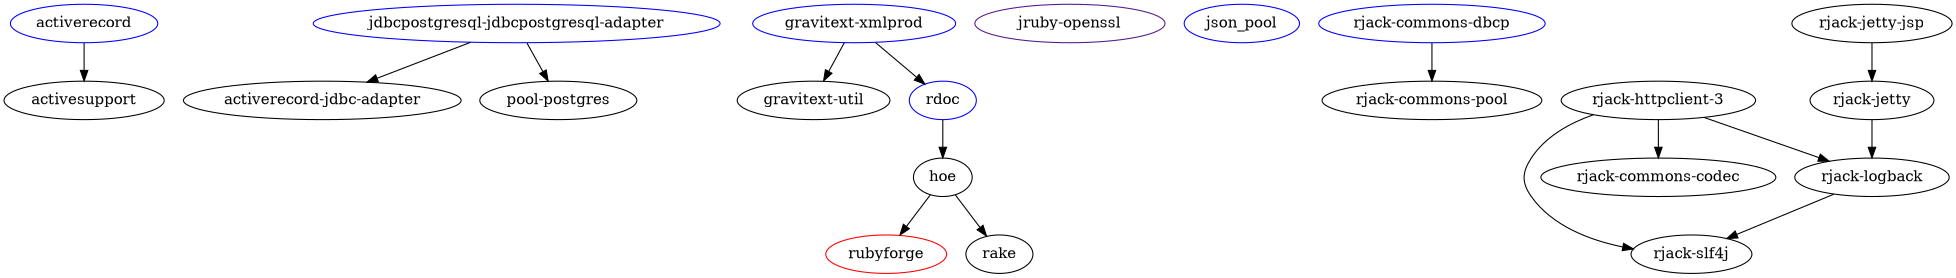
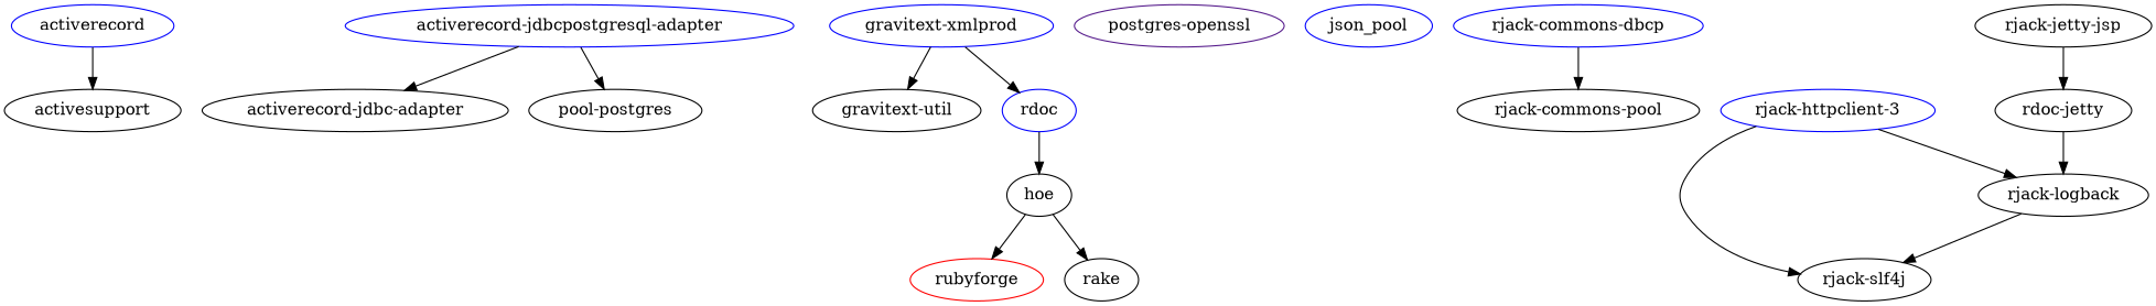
  digraph {
    activerecord [color=blue]
    activesupport
-   "activerecord-jdbcpostgresql-adapter" [color=blue label="jdbcpostgresql-jdbcpostgresql-adapter"]
+   "activerecord-jdbcpostgresql-adapter" [color=blue]
    "activerecord-jdbc-adapter"
    n5 [label="pool-postgres"]
    "gravitext-xmlprod" [color=blue]
    "gravitext-util"
    rdoc [color=blue]
    rubyforge [color=red]
    hoe
    rake
-   "jruby-openssl" [color=purple4]
+   "jruby-openssl" [color=purple4 label="postgres-openssl"]
    n13 [color=blue label=json_pool]
    "rjack-commons-dbcp" [color=blue]
    "rjack-commons-pool"
-   "rjack-httpclient-3" [color=black]
+   "rjack-httpclient-3" [color=blue]
    "rjack-slf4j"
-   "rjack-commons-codec"
    "rjack-logback"
    "rjack-jetty-jsp" [color=black]
-   "rjack-jetty"
+   "rjack-jetty" [label="rdoc-jetty"]
    activerecord -> activesupport
    "activerecord-jdbcpostgresql-adapter" -> "activerecord-jdbc-adapter"
    "activerecord-jdbcpostgresql-adapter" -> n5
    "gravitext-xmlprod" -> "gravitext-util"
    "gravitext-xmlprod" -> rdoc
    rdoc -> hoe
    hoe -> rubyforge
    hoe -> rake
    "rjack-commons-dbcp" -> "rjack-commons-pool"
    "rjack-httpclient-3" -> "rjack-slf4j"
-   "rjack-httpclient-3" -> "rjack-commons-codec"
    "rjack-httpclient-3" -> "rjack-logback"
    "rjack-logback" -> "rjack-slf4j"
    "rjack-jetty-jsp" -> "rjack-jetty"
    "rjack-jetty" -> "rjack-logback"
  }
